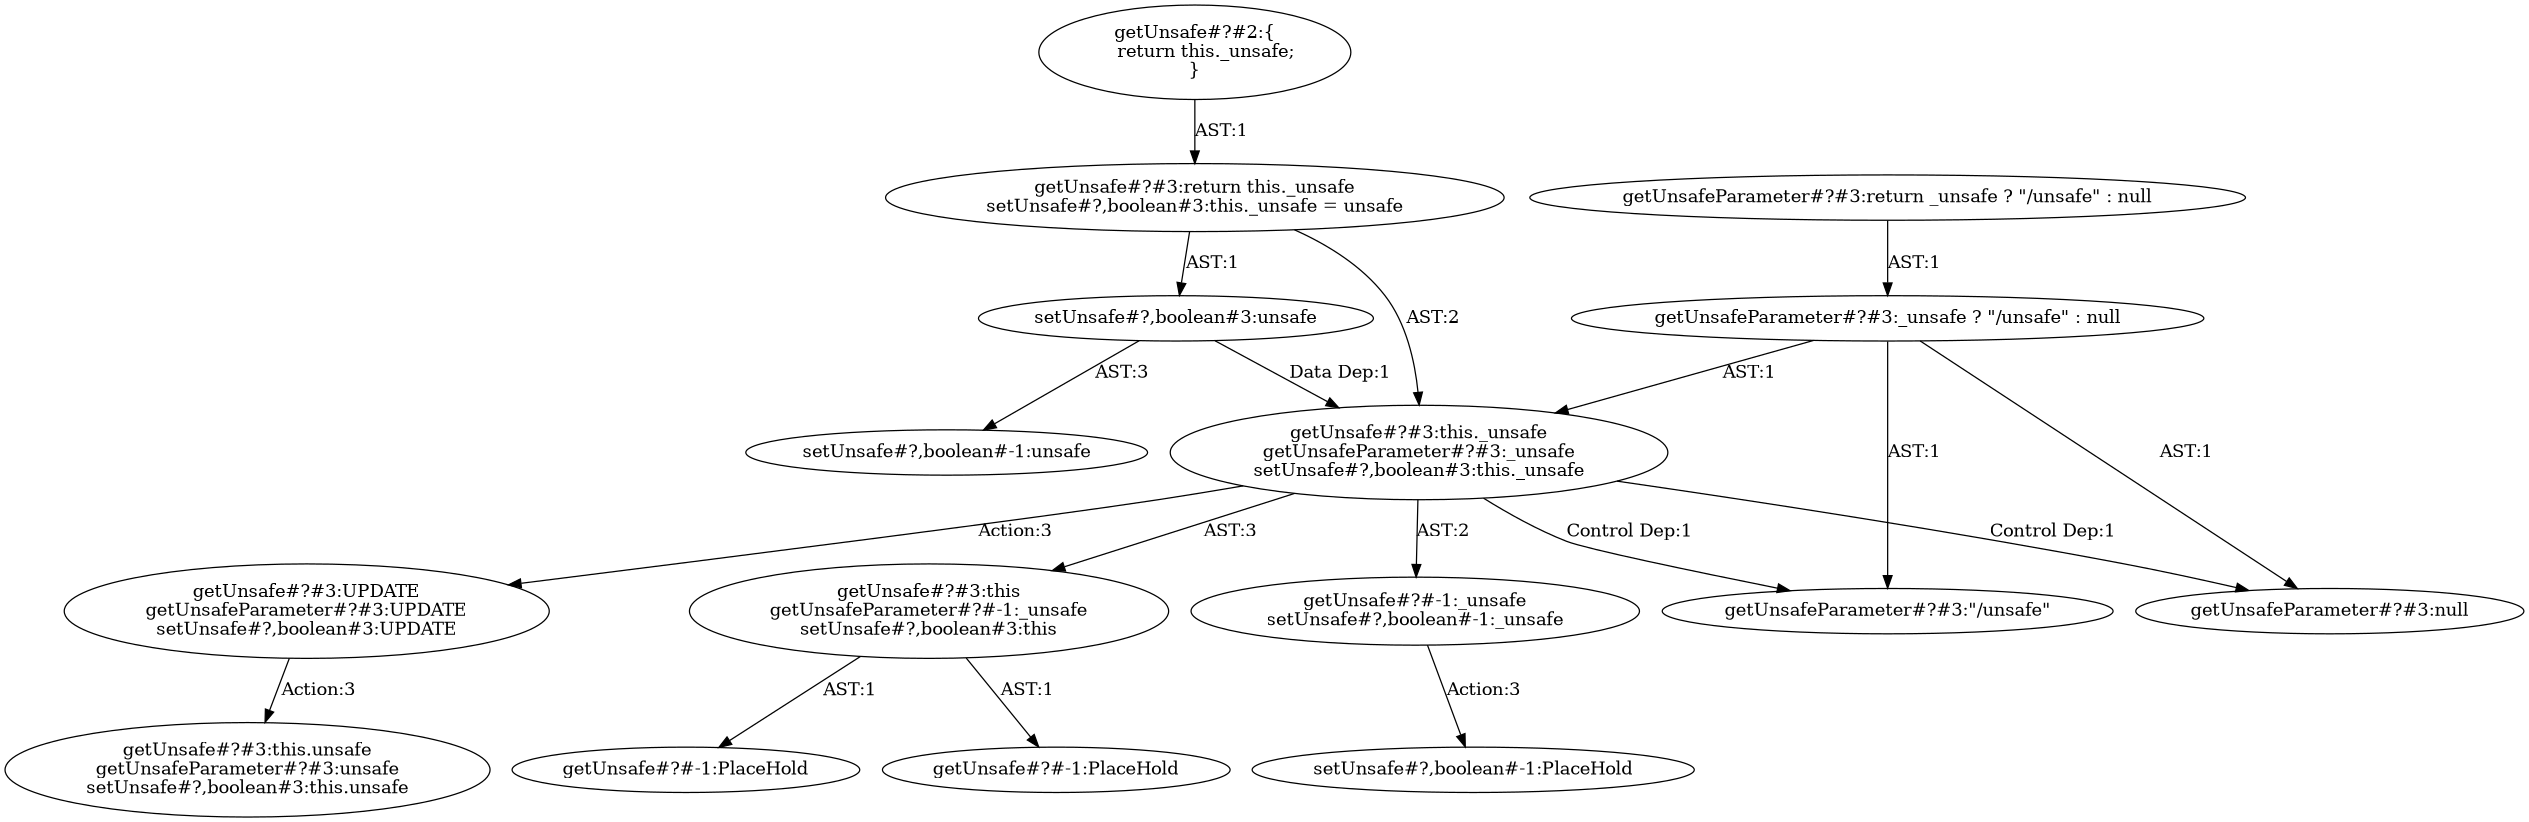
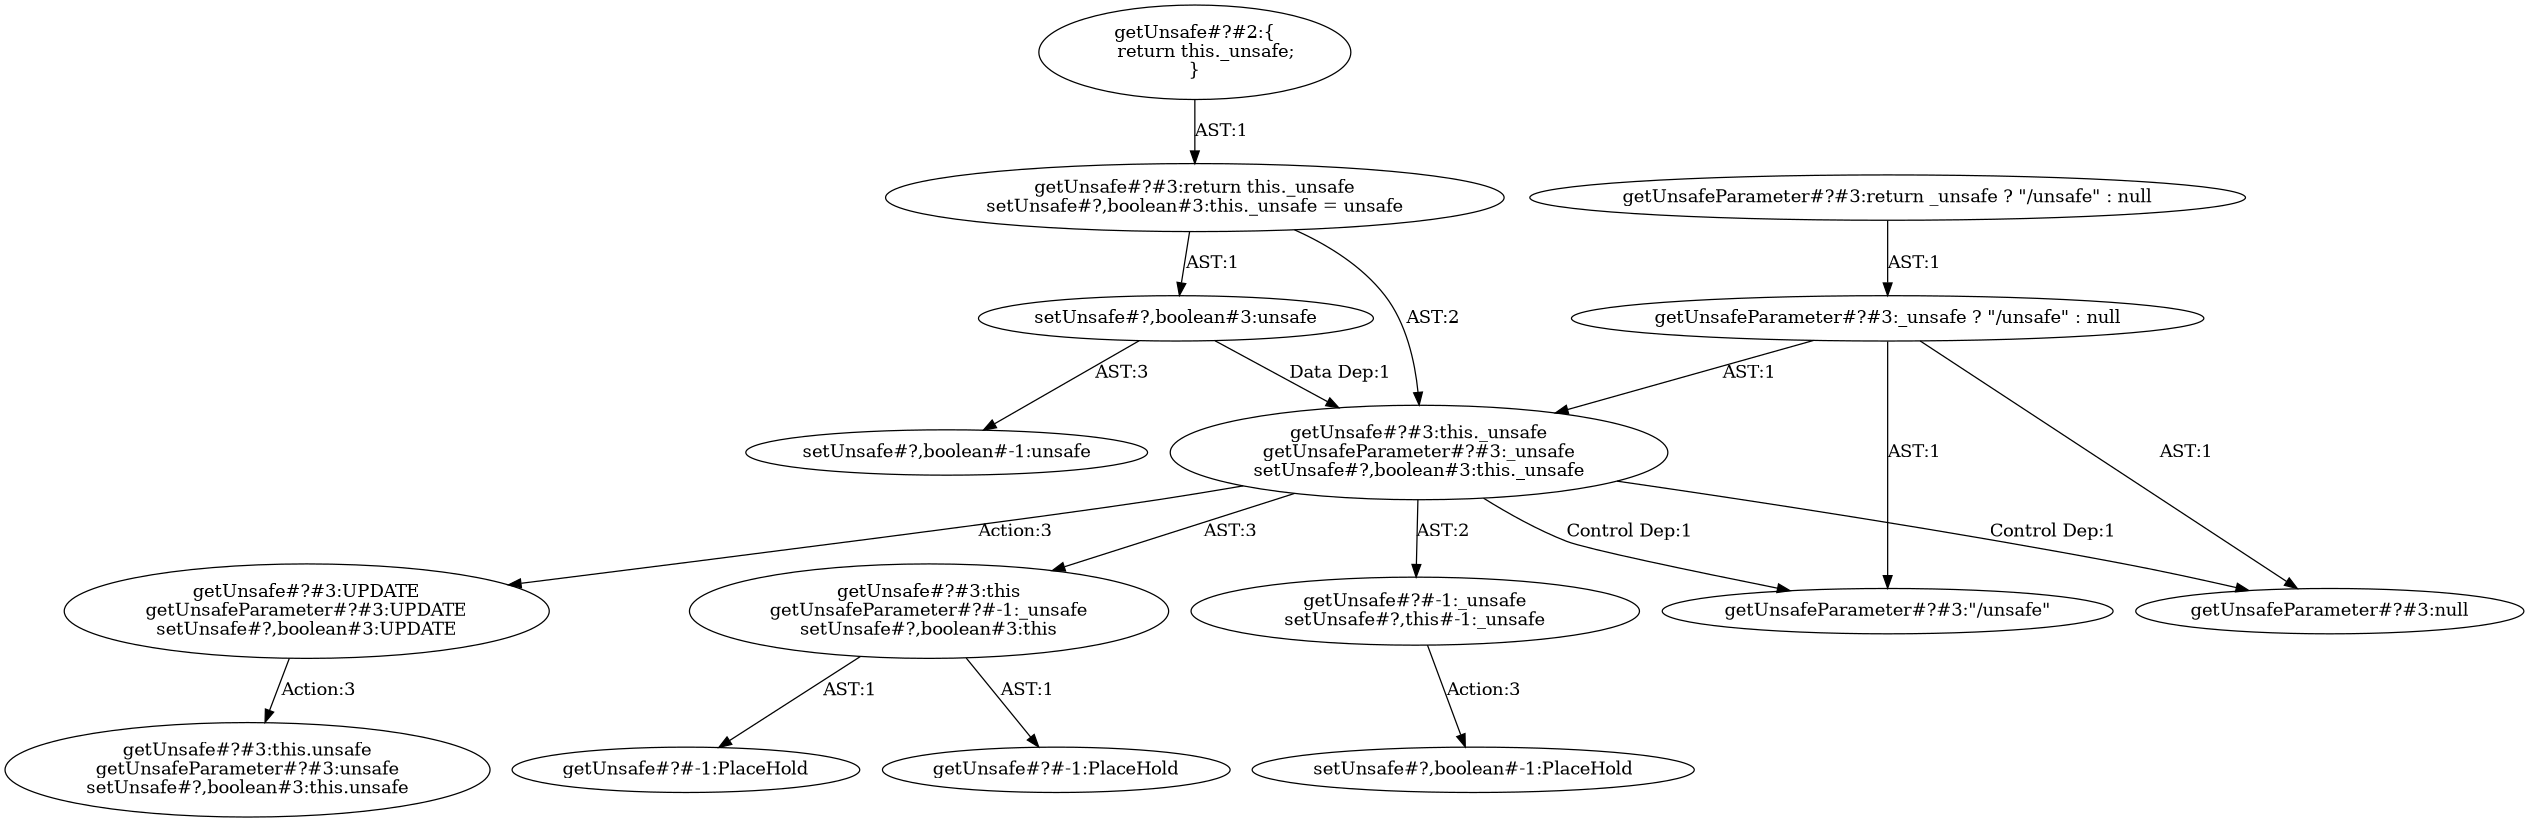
  digraph {
    node [shape=ellipse]
    n1 [label="getUnsafe#?#3:UPDATE\ngetUnsafeParameter#?#3:UPDATE\nsetUnsafe#?,boolean#3:UPDATE"]
    n2 [label="getUnsafe#?#3:this.unsafe\ngetUnsafeParameter#?#3:unsafe\nsetUnsafe#?,boolean#3:this.unsafe"]
    n3 [label="getUnsafe#?#3:this._unsafe\ngetUnsafeParameter#?#3:_unsafe\nsetUnsafe#?,boolean#3:this._unsafe"]
    n4 [label="getUnsafe#?#3:this\ngetUnsafeParameter#?#-1:_unsafe\nsetUnsafe#?,boolean#3:this"]
-   n5 [label="getUnsafe#?#-1:_unsafe\nsetUnsafe#?,boolean#-1:_unsafe"]
+   n5 [label="getUnsafe#?#-1:_unsafe\nsetUnsafe#?,this#-1:_unsafe"]
    n6 [label="getUnsafeParameter#?#3:\"/unsafe\""]
    n7 [label="getUnsafeParameter#?#3:null"]
    n8 [label="getUnsafe#?#-1:PlaceHold"]
    n9 [label="getUnsafe#?#-1:PlaceHold"]
    n10 [label="setUnsafe#?,boolean#-1:PlaceHold"]
    n11 [label="getUnsafe#?#3:return this._unsafe\nsetUnsafe#?,boolean#3:this._unsafe = unsafe"]
    n12 [label="setUnsafe#?,boolean#3:unsafe"]
    n13 [label="setUnsafe#?,boolean#-1:unsafe"]
    n14 [label="getUnsafe#?#2:\{\n    return this._unsafe;\n\}"]
    n15 [label="getUnsafeParameter#?#3:_unsafe ? \"/unsafe\" : null"]
    n16 [label="getUnsafeParameter#?#3:return _unsafe ? \"/unsafe\" : null"]
    n1 -> n2 [label="Action:3"]
    n3 -> n1 [label="Action:3"]
    n3 -> n4 [label="AST:3"]
    n3 -> n5 [label="AST:2"]
    n3 -> n6 [label="Control Dep:1"]
    n3 -> n7 [label="Control Dep:1"]
    n4 -> n8 [label="AST:1"]
    n4 -> n9 [label="AST:1"]
    n5 -> n10 [label="Action:3"]
    n11 -> n3 [label="AST:2"]
    n11 -> n12 [label="AST:1"]
    n12 -> n3 [label="Data Dep:1"]
    n12 -> n13 [label="AST:3"]
    n14 -> n11 [label="AST:1"]
    n15 -> n3 [label="AST:1"]
    n15 -> n6 [label="AST:1"]
    n15 -> n7 [label="AST:1"]
    n16 -> n15 [label="AST:1"]
  }
